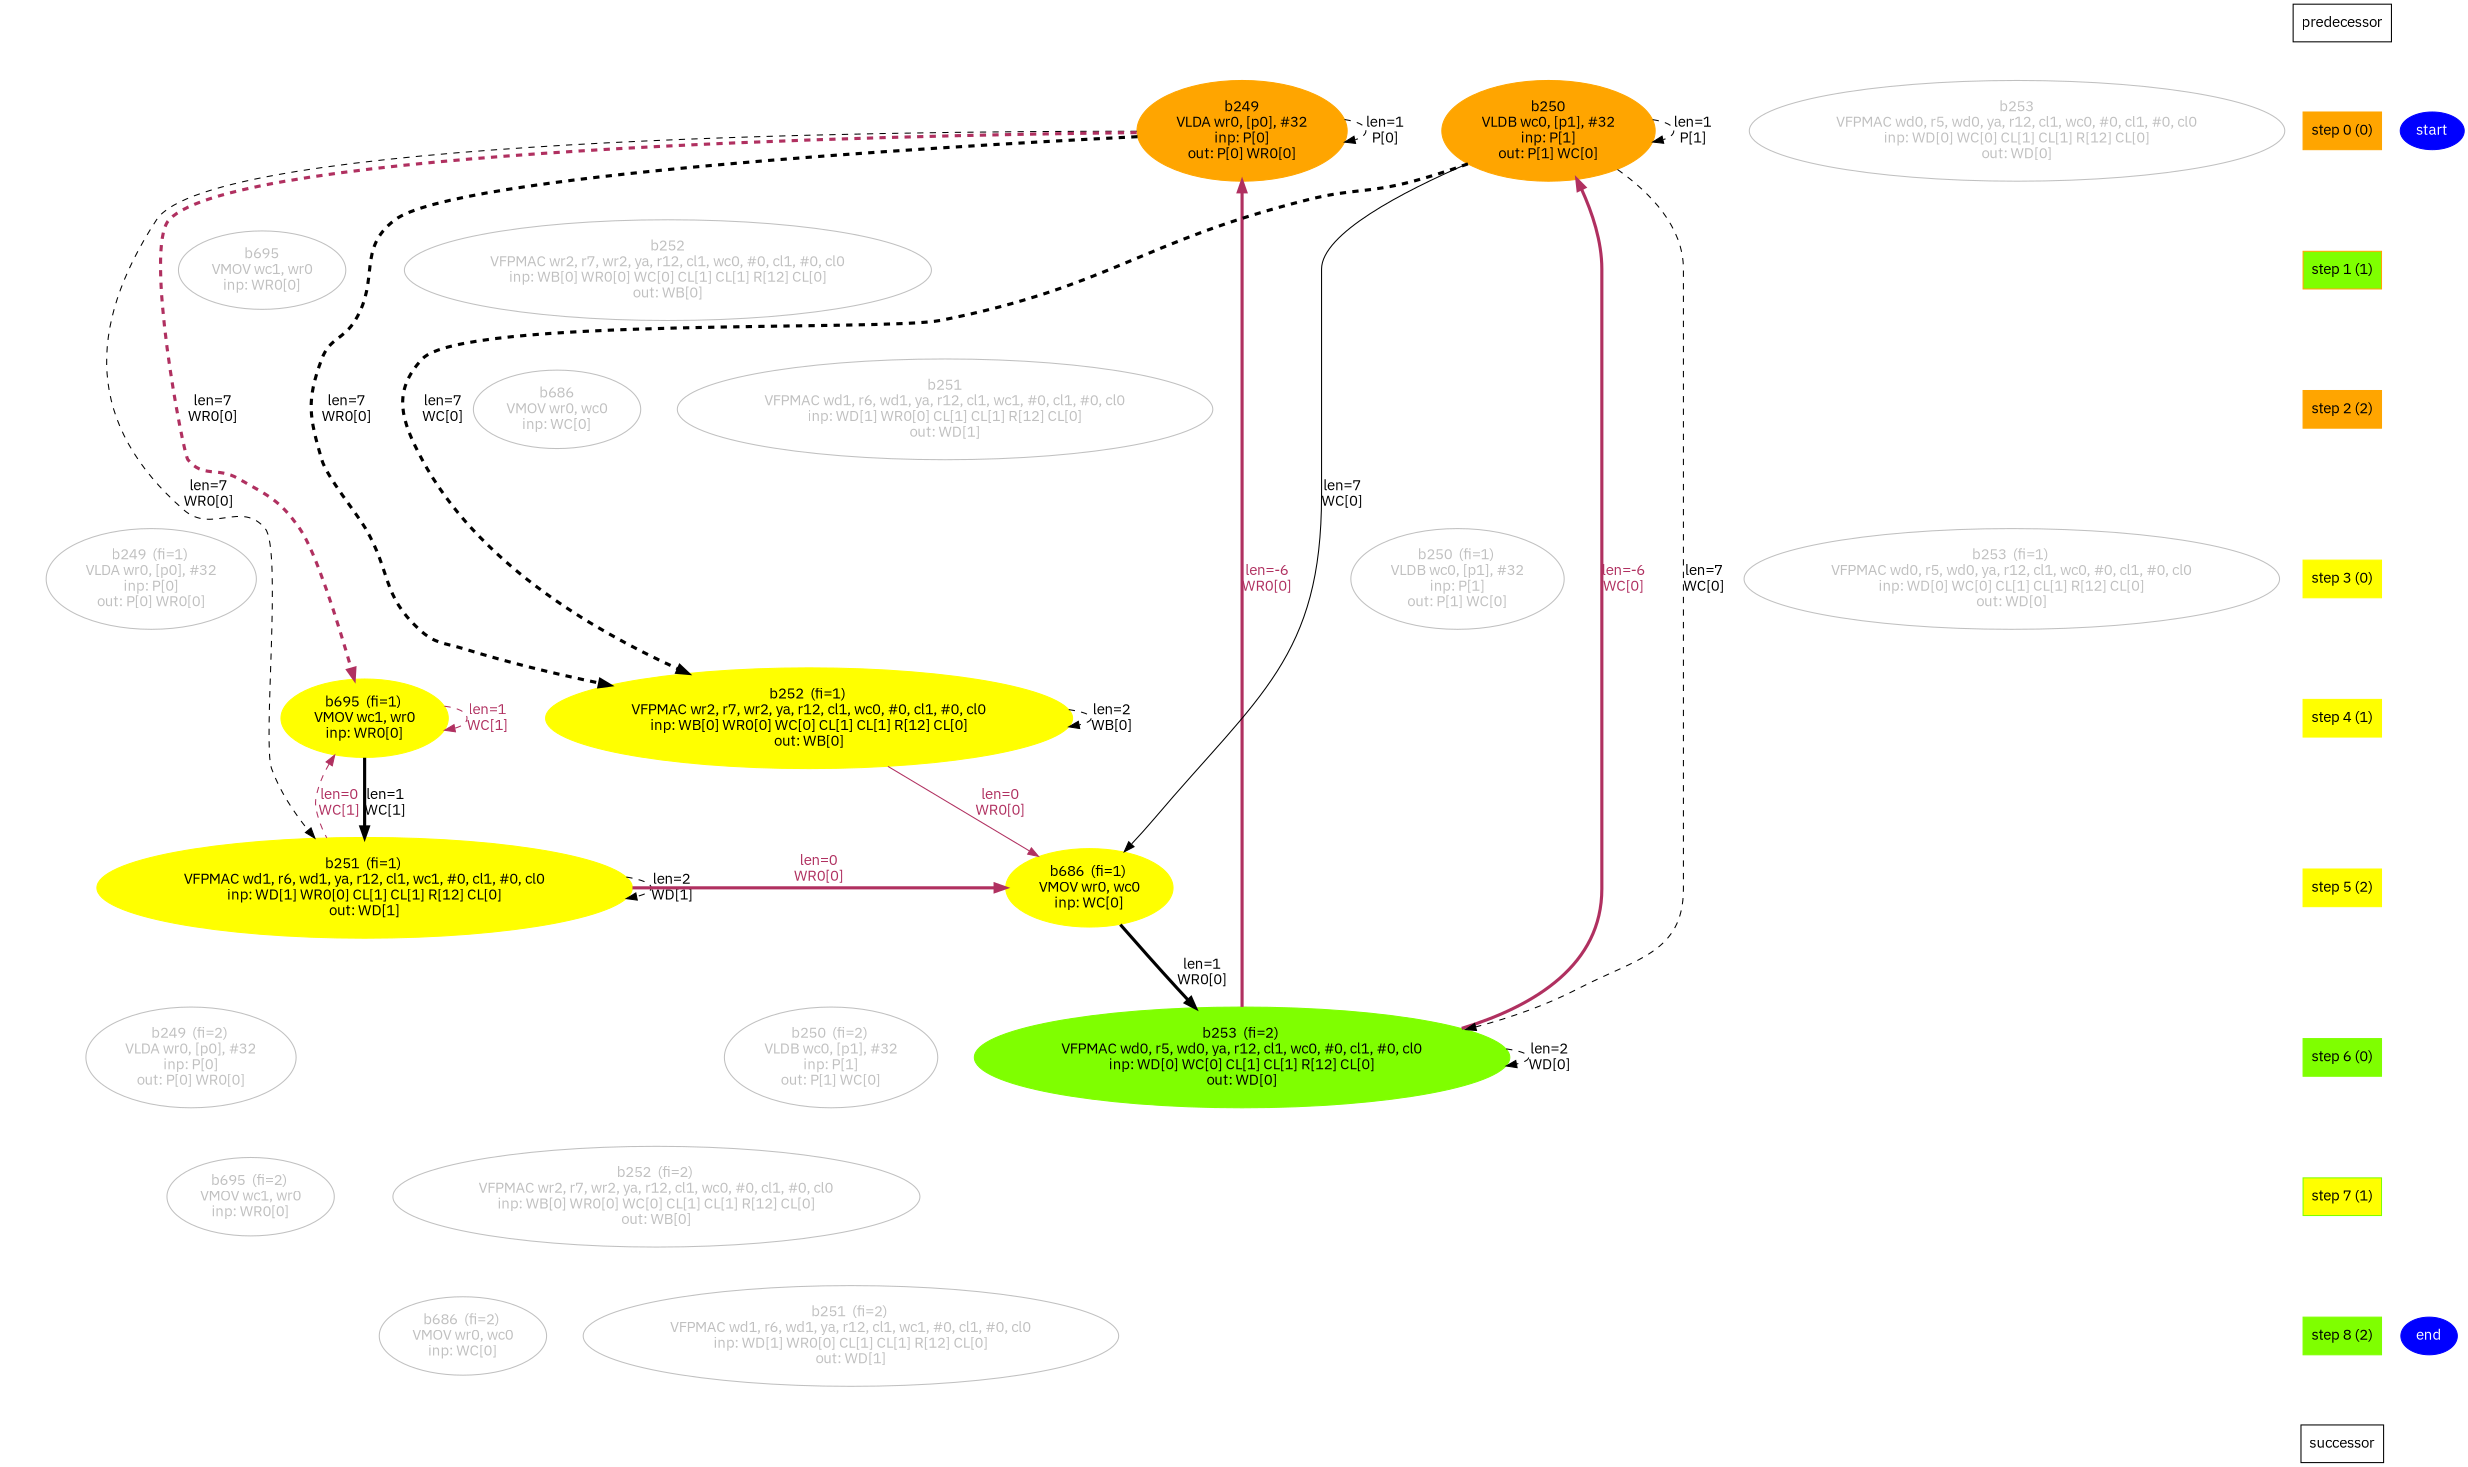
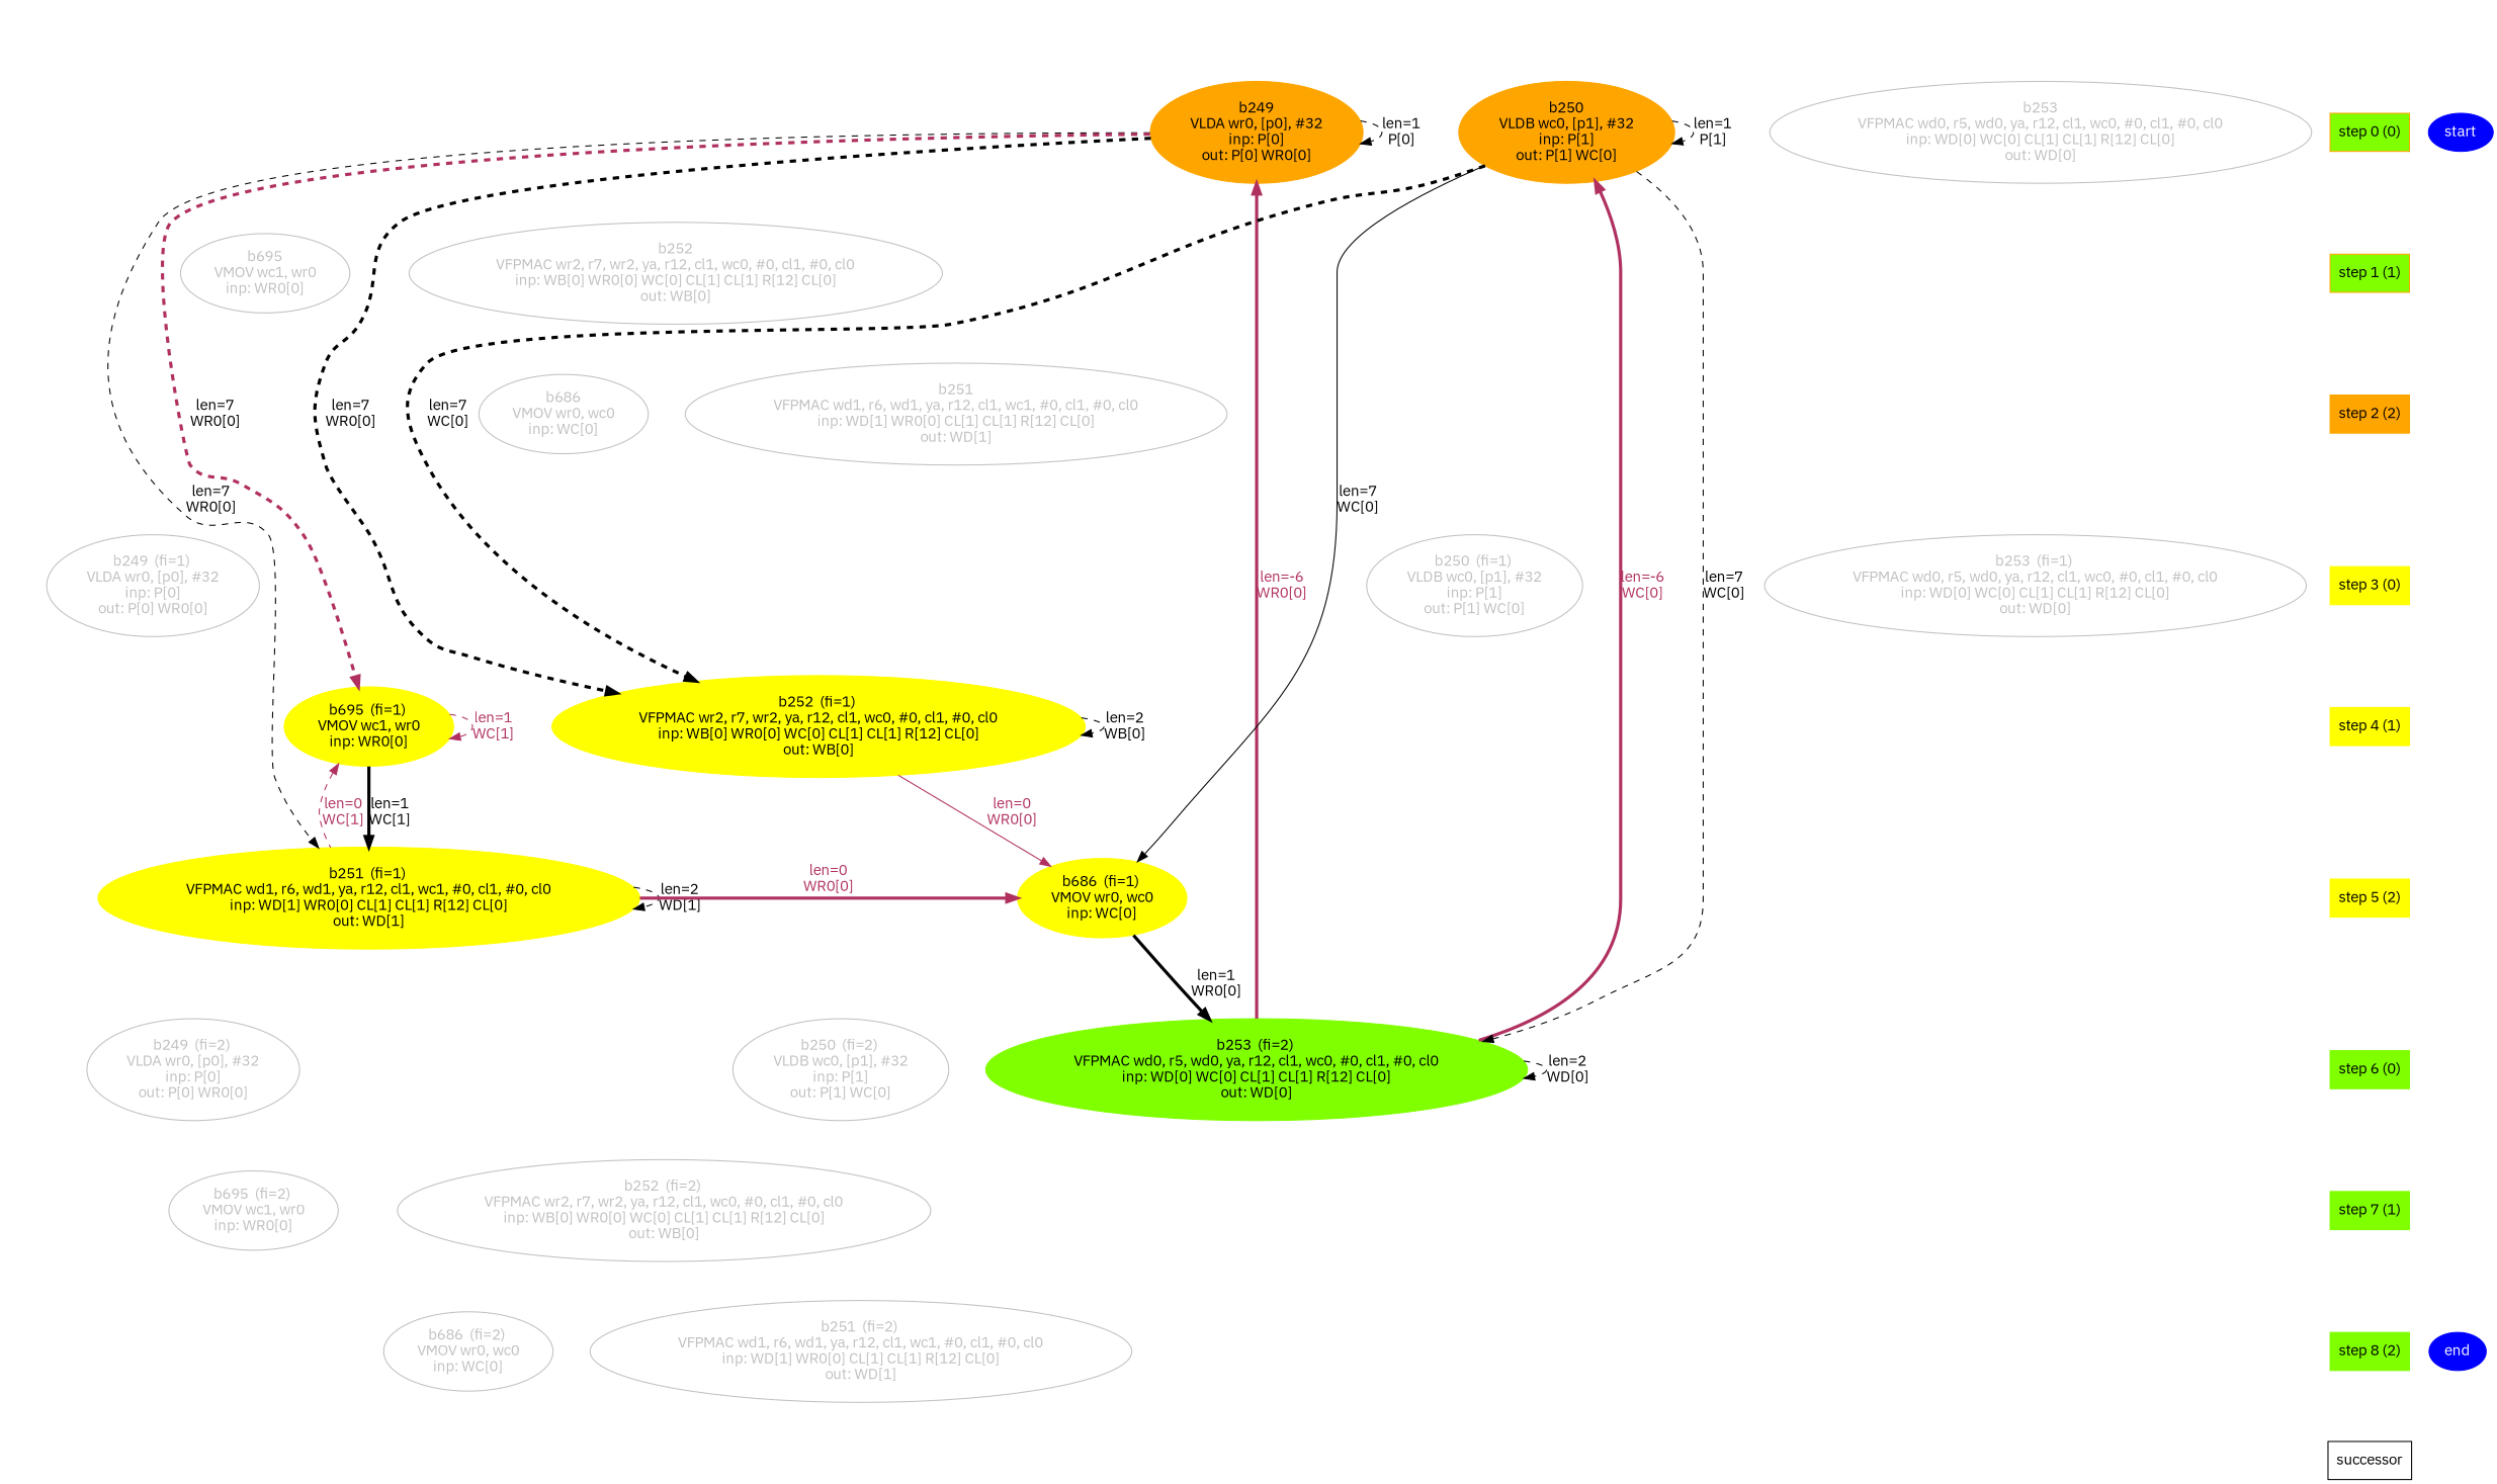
  digraph {
    fontname="IBM Plex Sans"
    node [color=grey fontcolor=black fontname="IBM Plex Sans" style=filled]
    edge [fontname="IBM Plex Sans" style=invis weight=1000]
    n1 [color=orange label="b249\nVLDA wr0, [p0], #32\ninp: P[0]\nout: P[0] WR0[0]"]
-   n2 [color=orange label="step 0 (0)" shape=box]
+   n2 [color=orange label="step 0 (0)" shape=box fillcolor=chartreuse]
    n3 [color=orange label="b250\nVLDB wc0, [p1], #32\ninp: P[1]\nout: P[1] WC[0]"]
    n4 [color=yellow label="b251  (fi=1) \nVFPMAC wd1, r6, wd1, ya, r12, cl1, wc1, #0, cl1, #0, cl0\ninp: WD[1] WR0[0] CL[1] CL[1] R[12] CL[0]\nout: WD[1]"]
    n5 [color=yellow label="step 5 (2)" shape=box]
    n6 [color=yellow label="b252  (fi=1) \nVFPMAC wr2, r7, wr2, ya, r12, cl1, wc0, #0, cl1, #0, cl0\ninp: WB[0] WR0[0] WC[0] CL[1] CL[1] R[12] CL[0]\nout: WB[0]"]
    n7 [color=yellow label="step 4 (1)" shape=box]
    n8 [color=chartreuse label="b253  (fi=2) \nVFPMAC wd0, r5, wd0, ya, r12, cl1, wc0, #0, cl1, #0, cl0\ninp: WD[0] WC[0] CL[1] CL[1] R[12] CL[0]\nout: WD[0]"]
    n9 [color=chartreuse label="step 6 (0)" shape=box]
    n10 [color=yellow label="b686  (fi=1) \nVMOV wr0, wc0\ninp: WC[0]"]
    n11 [color=yellow label="b695  (fi=1) \nVMOV wc1, wr0\ninp: WR0[0]"]
    n12 [fontcolor=grey label="b252  (fi=2) \nVFPMAC wr2, r7, wr2, ya, r12, cl1, wc0, #0, cl1, #0, cl0\ninp: WB[0] WR0[0] WC[0] CL[1] CL[1] R[12] CL[0]\nout: WB[0]" style=empty]
-   n13 [color=chartreuse label="step 7 (1)" shape=box fillcolor=yellow]
+   n13 [color=chartreuse label="step 7 (1)" shape=box]
    n14 [color=blue fontcolor=white label=start]
    n15 [color=blue fontcolor=white label=end]
    n16 [color=chartreuse label="step 8 (2)" shape=box]
    n17 [fontcolor=grey label="b249  (fi=1) \nVLDA wr0, [p0], #32\ninp: P[0]\nout: P[0] WR0[0]" style=empty]
    n18 [color=yellow label="step 3 (0)" shape=box]
    n19 [fontcolor=grey label="b249  (fi=2) \nVLDA wr0, [p0], #32\ninp: P[0]\nout: P[0] WR0[0]" style=empty]
    n20 [fontcolor=grey label="b250  (fi=1) \nVLDB wc0, [p1], #32\ninp: P[1]\nout: P[1] WC[0]" style=empty]
    n21 [fontcolor=grey label="b250  (fi=2) \nVLDB wc0, [p1], #32\ninp: P[1]\nout: P[1] WC[0]" style=empty]
    n22 [fontcolor=grey label="b251\nVFPMAC wd1, r6, wd1, ya, r12, cl1, wc1, #0, cl1, #0, cl0\ninp: WD[1] WR0[0] CL[1] CL[1] R[12] CL[0]\nout: WD[1]" style=empty]
    n23 [color=orange label="step 2 (2)" shape=box]
    n24 [fontcolor=grey label="b251  (fi=2) \nVFPMAC wd1, r6, wd1, ya, r12, cl1, wc1, #0, cl1, #0, cl0\ninp: WD[1] WR0[0] CL[1] CL[1] R[12] CL[0]\nout: WD[1]" style=empty]
    n25 [fontcolor=grey label="b252\nVFPMAC wr2, r7, wr2, ya, r12, cl1, wc0, #0, cl1, #0, cl0\ninp: WB[0] WR0[0] WC[0] CL[1] CL[1] R[12] CL[0]\nout: WB[0]" style=empty]
    n26 [color=orange fillcolor=chartreuse label="step 1 (1)" shape=box]
    n27 [fontcolor=grey label="b253\nVFPMAC wd0, r5, wd0, ya, r12, cl1, wc0, #0, cl1, #0, cl0\ninp: WD[0] WC[0] CL[1] CL[1] R[12] CL[0]\nout: WD[0]" style=empty]
    n28 [fontcolor=grey label="b253  (fi=1) \nVFPMAC wd0, r5, wd0, ya, r12, cl1, wc0, #0, cl1, #0, cl0\ninp: WD[0] WC[0] CL[1] CL[1] R[12] CL[0]\nout: WD[0]" style=empty]
    n29 [fontcolor=grey label="b686\nVMOV wr0, wc0\ninp: WC[0]" style=empty]
    n30 [fontcolor=grey label="b686  (fi=2) \nVMOV wr0, wc0\ninp: WC[0]" style=empty]
    n31 [fontcolor=grey label="b695\nVMOV wc1, wr0\ninp: WR0[0]" style=empty]
    n32 [fontcolor=grey label="b695  (fi=2) \nVMOV wc1, wr0\ninp: WR0[0]" style=empty]
    n33 [label=successor shape=box color="" fontcolor="" style=""]
-   n34 [label=predecessor shape=box color="" fontcolor="" style=""]
    subgraph sub_1 {
      rank=same
      n1
      n2
    }
    subgraph sub_2 {
      rank=same
      n2
      n3
    }
    subgraph sub_3 {
      rank=same
      n4
      n5
    }
    subgraph sub_4 {
      rank=same
      n6
      n7
    }
    subgraph sub_5 {
      rank=same
      n8
      n9
    }
    subgraph sub_6 {
      rank=same
      n5
      n10
    }
    subgraph sub_7 {
      rank=same
      n7
      n11
    }
    subgraph sub_8 {
      rank=same
      n12
      n13
    }
    subgraph sub_9 {
      rank=same
      n2
      n14
    }
    subgraph sub_10 {
      rank=same
      n15
      n16
    }
    subgraph sub_11 {
      rank=same
      n17
      n18
    }
    subgraph sub_12 {
      rank=same
      n9
      n19
    }
    subgraph sub_13 {
      rank=same
      n18
      n20
    }
    subgraph sub_14 {
      rank=same
      n9
      n21
    }
    subgraph sub_15 {
      rank=same
      n22
      n23
    }
    subgraph sub_16 {
      rank=same
      n16
      n24
    }
    subgraph sub_17 {
      rank=same
      n25
      n26
    }
    subgraph sub_18 {
      rank=same
      n2
      n27
    }
    subgraph sub_19 {
      rank=same
      n18
      n28
    }
    subgraph sub_20 {
      rank=same
      n23
      n29
    }
    subgraph sub_21 {
      rank=same
      n16
      n30
    }
    subgraph sub_22 {
      rank=same
      n26
      n31
    }
    subgraph sub_23 {
      rank=same
      n13
      n32
    }
    n1 -> n1 [color=black fontcolor=black label="len=1\nP[0]" style=dashed weight=""]
    n1 -> n3
    n1 -> n4 [color=black fontcolor=black label="len=7\nWR0[0]" style=dashed weight=""]
    n1 -> n6 [color=black fontcolor=black label="len=7\nWR0[0]" penwidth=3 style=dashed weight=""]
    n1 -> n8 [color=maroon dir=back fontcolor=maroon label="len=-6\nWR0[0]" penwidth=3 style=""]
    n1 -> n11 [color=maroon fontcolor=black label="len=7\nWR0[0]" penwidth=3 style=dashed weight=""]
    n1 -> n17 [weight=100]
    n2 -> n26 [weight=9000]
    n3 -> n3 [color=black fontcolor=black label="len=1\nP[1]" style=dashed weight=""]
    n3 -> n6 [color=black fontcolor=black label="len=7\nWC[0]" penwidth=3 style=dashed weight=""]
    n3 -> n8 [color=maroon dir=back fontcolor=maroon label="len=-6\nWC[0]" penwidth=3 style=""]
    n3 -> n8 [color=black fontcolor=black label="len=7\nWC[0]" style=dashed weight=""]
    n3 -> n10 [color=black fontcolor=black label="len=7\nWC[0]" style=solid weight=""]
    n3 -> n20 [weight=100]
    n3 -> n27
    n4 -> n4 [color=black fontcolor=black label="len=2\nWD[1]" style=dashed weight=""]
    n4 -> n10 [color=maroon fontcolor=maroon label="len=0\nWR0[0]" penwidth=3 style=""]
    n4 -> n24 [weight=100]
    n5 -> n9 [weight=9000]
    n6 -> n6 [color=black fontcolor=black label="len=2\nWB[0]" style=dashed weight=""]
    n6 -> n10 [color=maroon fontcolor=maroon label="len=0\nWR0[0]" style=""]
    n6 -> n12 [weight=100]
    n7 -> n5 [weight=9000]
    n8 -> n8 [color=black fontcolor=black label="len=2\nWD[0]" style=dashed weight=""]
    n9 -> n13 [weight=9000]
    n10 -> n4
    n10 -> n8 [color=black fontcolor=black label="len=1\nWR0[0]" penwidth=3 style=""]
    n10 -> n30 [weight=100]
    n11 -> n4 [color=black fontcolor=black label="len=1\nWC[1]" penwidth=3 style=""]
    n11 -> n4 [color=maroon dir=back fontcolor=maroon label="len=0\nWC[1]" style=dashed weight=""]
    n11 -> n6
    n11 -> n11 [color=maroon fontcolor=maroon label="len=1\nWC[1]" style=dashed weight=""]
    n11 -> n32 [weight=100]
    n13 -> n16 [weight=9000]
    n16 -> n33 [weight=9000]
    n17 -> n19 [weight=100]
    n17 -> n20
    n18 -> n7 [weight=9000]
    n19 -> n21
    n20 -> n21 [weight=100]
    n20 -> n28
    n21 -> n8
    n22 -> n4 [weight=100]
    n23 -> n18 [weight=9000]
    n25 -> n6 [weight=100]
    n26 -> n23 [weight=9000]
    n27 -> n28 [weight=100]
    n28 -> n8 [weight=100]
    n29 -> n10 [weight=100]
    n29 -> n22
    n30 -> n24
    n31 -> n11 [weight=100]
    n31 -> n25
    n32 -> n12
-   n34 -> n2 [weight=9000]
  }
